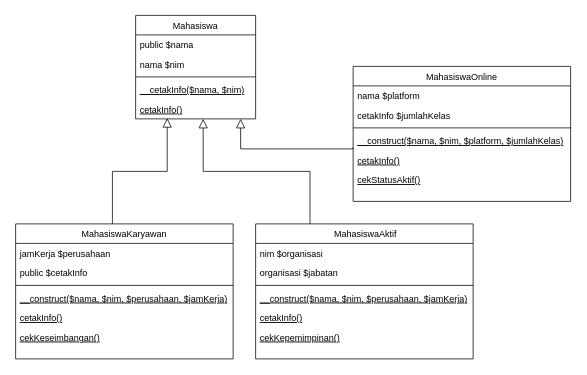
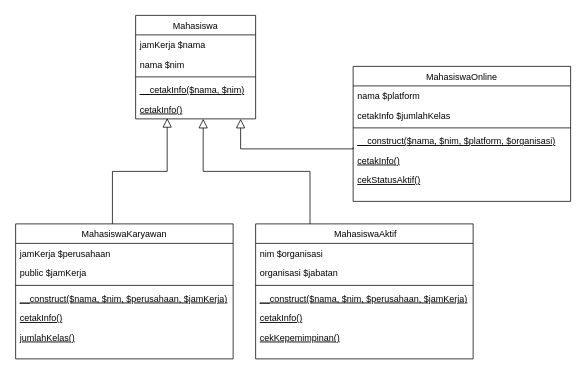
  <mxCell id="0" />
  <mxCell id="1" parent="0" />
  <mxCell id="2" value="Mahasiswa" style="swimlane;fontStyle=0;align=center;verticalAlign=top;childLayout=stackLayout;horizontal=1;startSize=26;horizontalStack=0;resizeParent=1;resizeLast=0;collapsible=1;marginBottom=0;rounded=0;shadow=0;strokeWidth=1;" parent="1" vertex="1"><mxGeometry x="180" y="20" width="160" height="138" as="geometry"><mxRectangle x="130" y="380" width="160" height="26" as="alternateBounds" /></mxGeometry></mxCell>
- <mxCell id="3" value="public $nama" style="text;align=left;verticalAlign=top;spacingLeft=4;spacingRight=4;overflow=hidden;rotatable=0;points=[[0,0.5],[1,0.5]];portConstraint=eastwest;" parent="2" vertex="1"><mxGeometry y="26" width="160" height="26" as="geometry" /></mxCell>
+ <mxCell id="3" value="jamKerja $nama" style="text;align=left;verticalAlign=top;spacingLeft=4;spacingRight=4;overflow=hidden;rotatable=0;points=[[0,0.5],[1,0.5]];portConstraint=eastwest;" parent="2" vertex="1"><mxGeometry y="26" width="160" height="26" as="geometry" /></mxCell>
  <mxCell id="4" value="nama $nim" style="text;align=left;verticalAlign=top;spacingLeft=4;spacingRight=4;overflow=hidden;rotatable=0;points=[[0,0.5],[1,0.5]];portConstraint=eastwest;rounded=0;shadow=0;html=0;" parent="2" vertex="1"><mxGeometry y="52" width="160" height="26" as="geometry" /></mxCell>
  <mxCell id="5" value="" style="line;html=1;strokeWidth=1;align=left;verticalAlign=middle;spacingTop=-1;spacingLeft=3;spacingRight=3;rotatable=0;labelPosition=right;points=[];portConstraint=eastwest;" parent="2" vertex="1"><mxGeometry y="78" width="160" height="8" as="geometry" /></mxCell>
  <mxCell id="6" value="__cetakInfo($nama, $nim)" style="text;align=left;verticalAlign=top;spacingLeft=4;spacingRight=4;overflow=hidden;rotatable=0;points=[[0,0.5],[1,0.5]];portConstraint=eastwest;fontStyle=4" parent="2" vertex="1"><mxGeometry y="86" width="160" height="26" as="geometry" /></mxCell>
  <mxCell id="7" value="cetakInfo()" style="text;align=left;verticalAlign=top;spacingLeft=4;spacingRight=4;overflow=hidden;rotatable=0;points=[[0,0.5],[1,0.5]];portConstraint=eastwest;fontStyle=4" parent="2" vertex="1"><mxGeometry y="112" width="160" height="26" as="geometry" /></mxCell>
  <mxCell id="8" value="" style="endArrow=block;endSize=10;endFill=0;shadow=0;strokeWidth=1;rounded=0;curved=0;edgeStyle=elbowEdgeStyle;elbow=vertical;exitX=0.445;exitY=0;exitDx=0;exitDy=0;exitPerimeter=0;entryX=0.263;entryY=0.962;entryDx=0;entryDy=0;entryPerimeter=0;" parent="1" source="9" target="7" edge="1"><mxGeometry width="160" relative="1" as="geometry"><mxPoint x="190" y="151" as="sourcePoint" /><mxPoint x="230" y="162" as="targetPoint" /></mxGeometry></mxCell>
  <mxCell id="9" value="MahasiswaKaryawan" style="swimlane;fontStyle=0;align=center;verticalAlign=top;childLayout=stackLayout;horizontal=1;startSize=26;horizontalStack=0;resizeParent=1;resizeLast=0;collapsible=1;marginBottom=0;rounded=0;shadow=0;strokeWidth=1;" parent="1" vertex="1"><mxGeometry x="20" y="298" width="290" height="180" as="geometry"><mxRectangle x="130" y="380" width="160" height="26" as="alternateBounds" /></mxGeometry></mxCell>
  <mxCell id="10" value="jamKerja $perusahaan" style="text;align=left;verticalAlign=top;spacingLeft=4;spacingRight=4;overflow=hidden;rotatable=0;points=[[0,0.5],[1,0.5]];portConstraint=eastwest;" parent="9" vertex="1"><mxGeometry y="26" width="290" height="26" as="geometry" /></mxCell>
- <mxCell id="11" value="public $cetakInfo" style="text;align=left;verticalAlign=top;spacingLeft=4;spacingRight=4;overflow=hidden;rotatable=0;points=[[0,0.5],[1,0.5]];portConstraint=eastwest;rounded=0;shadow=0;html=0;" parent="9" vertex="1"><mxGeometry y="52" width="290" height="26" as="geometry" /></mxCell>
+ <mxCell id="11" value="public $jamKerja" style="text;align=left;verticalAlign=top;spacingLeft=4;spacingRight=4;overflow=hidden;rotatable=0;points=[[0,0.5],[1,0.5]];portConstraint=eastwest;rounded=0;shadow=0;html=0;" parent="9" vertex="1"><mxGeometry y="52" width="290" height="26" as="geometry" /></mxCell>
  <mxCell id="12" value="" style="line;html=1;strokeWidth=1;align=left;verticalAlign=middle;spacingTop=-1;spacingLeft=3;spacingRight=3;rotatable=0;labelPosition=right;points=[];portConstraint=eastwest;" parent="9" vertex="1"><mxGeometry y="78" width="290" height="8" as="geometry" /></mxCell>
  <mxCell id="13" value="__construct($nama, $nim, $perusahaan, $jamKerja)" style="text;align=left;verticalAlign=top;spacingLeft=4;spacingRight=4;overflow=hidden;rotatable=0;points=[[0,0.5],[1,0.5]];portConstraint=eastwest;fontStyle=4" parent="9" vertex="1"><mxGeometry y="86" width="290" height="26" as="geometry" /></mxCell>
  <mxCell id="14" value="cetakInfo()" style="text;align=left;verticalAlign=top;spacingLeft=4;spacingRight=4;overflow=hidden;rotatable=0;points=[[0,0.5],[1,0.5]];portConstraint=eastwest;fontStyle=4" vertex="1" parent="9"><mxGeometry y="112" width="290" height="26" as="geometry" /></mxCell>
- <mxCell id="15" value="cekKeseimbangan()" style="text;align=left;verticalAlign=top;spacingLeft=4;spacingRight=4;overflow=hidden;rotatable=0;points=[[0,0.5],[1,0.5]];portConstraint=eastwest;fontStyle=4" vertex="1" parent="9"><mxGeometry y="138" width="290" height="42" as="geometry" /></mxCell>
+ <mxCell id="15" value="jumlahKelas()" style="text;align=left;verticalAlign=top;spacingLeft=4;spacingRight=4;overflow=hidden;rotatable=0;points=[[0,0.5],[1,0.5]];portConstraint=eastwest;fontStyle=4" vertex="1" parent="9"><mxGeometry y="138" width="290" height="42" as="geometry" /></mxCell>
  <mxCell id="16" value=" MahasiswaAktif" style="swimlane;fontStyle=0;align=center;verticalAlign=top;childLayout=stackLayout;horizontal=1;startSize=26;horizontalStack=0;resizeParent=1;resizeLast=0;collapsible=1;marginBottom=0;rounded=0;shadow=0;strokeWidth=1;" parent="1" vertex="1"><mxGeometry x="340" y="298" width="290" height="180" as="geometry"><mxRectangle x="130" y="380" width="160" height="26" as="alternateBounds" /></mxGeometry></mxCell>
  <mxCell id="17" value="nim $organisasi" style="text;align=left;verticalAlign=top;spacingLeft=4;spacingRight=4;overflow=hidden;rotatable=0;points=[[0,0.5],[1,0.5]];portConstraint=eastwest;" parent="16" vertex="1"><mxGeometry y="26" width="290" height="26" as="geometry" /></mxCell>
  <mxCell id="18" value="organisasi $jabatan" style="text;align=left;verticalAlign=top;spacingLeft=4;spacingRight=4;overflow=hidden;rotatable=0;points=[[0,0.5],[1,0.5]];portConstraint=eastwest;rounded=0;shadow=0;html=0;" parent="16" vertex="1"><mxGeometry y="52" width="290" height="26" as="geometry" /></mxCell>
  <mxCell id="19" value="" style="line;html=1;strokeWidth=1;align=left;verticalAlign=middle;spacingTop=-1;spacingLeft=3;spacingRight=3;rotatable=0;labelPosition=right;points=[];portConstraint=eastwest;" parent="16" vertex="1"><mxGeometry y="78" width="290" height="8" as="geometry" /></mxCell>
  <mxCell id="20" value="__construct($nama, $nim, $perusahaan, $jamKerja)" style="text;align=left;verticalAlign=top;spacingLeft=4;spacingRight=4;overflow=hidden;rotatable=0;points=[[0,0.5],[1,0.5]];portConstraint=eastwest;fontStyle=4" vertex="1" parent="16"><mxGeometry y="86" width="290" height="26" as="geometry" /></mxCell>
  <mxCell id="21" value="cetakInfo()" style="text;align=left;verticalAlign=top;spacingLeft=4;spacingRight=4;overflow=hidden;rotatable=0;points=[[0,0.5],[1,0.5]];portConstraint=eastwest;fontStyle=4" vertex="1" parent="16"><mxGeometry y="112" width="290" height="26" as="geometry" /></mxCell>
  <mxCell id="22" value="cekKepemimpinan()" style="text;align=left;verticalAlign=top;spacingLeft=4;spacingRight=4;overflow=hidden;rotatable=0;points=[[0,0.5],[1,0.5]];portConstraint=eastwest;fontStyle=4" vertex="1" parent="16"><mxGeometry y="138" width="290" height="26" as="geometry" /></mxCell>
  <mxCell id="23" value="&#10;__construct($nama, $nim, $organisasi, $jabatan)&#10;&#10;" style="text;align=left;verticalAlign=top;spacingLeft=4;spacingRight=4;overflow=hidden;rotatable=0;points=[[0,0.5],[1,0.5]];portConstraint=eastwest;fontStyle=4" parent="16" vertex="1"><mxGeometry y="164" width="290" height="16" as="geometry" /></mxCell>
  <mxCell id="24" value="" style="endArrow=block;endSize=10;endFill=0;shadow=0;strokeWidth=1;rounded=0;curved=0;edgeStyle=elbowEdgeStyle;elbow=vertical;exitX=0.25;exitY=0;exitDx=0;exitDy=0;entryX=0.563;entryY=1.385;entryDx=0;entryDy=0;entryPerimeter=0;" parent="1" source="16" edge="1"><mxGeometry width="160" relative="1" as="geometry"><mxPoint x="412.5" y="287.99" as="sourcePoint" /><mxPoint x="270.08" y="158" as="targetPoint" /></mxGeometry></mxCell>
  <mxCell id="25" value="MahasiswaOnline" style="swimlane;fontStyle=0;align=center;verticalAlign=top;childLayout=stackLayout;horizontal=1;startSize=26;horizontalStack=0;resizeParent=1;resizeLast=0;collapsible=1;marginBottom=0;rounded=0;shadow=0;strokeWidth=1;" vertex="1" parent="1"><mxGeometry x="470" y="88" width="290" height="180" as="geometry"><mxRectangle x="130" y="380" width="160" height="26" as="alternateBounds" /></mxGeometry></mxCell>
  <mxCell id="26" value="nama $platform" style="text;align=left;verticalAlign=top;spacingLeft=4;spacingRight=4;overflow=hidden;rotatable=0;points=[[0,0.5],[1,0.5]];portConstraint=eastwest;" vertex="1" parent="25"><mxGeometry y="26" width="290" height="26" as="geometry" /></mxCell>
  <mxCell id="27" value="cetakInfo $jumlahKelas" style="text;align=left;verticalAlign=top;spacingLeft=4;spacingRight=4;overflow=hidden;rotatable=0;points=[[0,0.5],[1,0.5]];portConstraint=eastwest;rounded=0;shadow=0;html=0;" vertex="1" parent="25"><mxGeometry y="52" width="290" height="26" as="geometry" /></mxCell>
  <mxCell id="28" value="" style="line;html=1;strokeWidth=1;align=left;verticalAlign=middle;spacingTop=-1;spacingLeft=3;spacingRight=3;rotatable=0;labelPosition=right;points=[];portConstraint=eastwest;" vertex="1" parent="25"><mxGeometry y="78" width="290" height="8" as="geometry" /></mxCell>
- <mxCell id="29" value="__construct($nama, $nim, $platform, $jumlahKelas)" style="text;align=left;verticalAlign=top;spacingLeft=4;spacingRight=4;overflow=hidden;rotatable=0;points=[[0,0.5],[1,0.5]];portConstraint=eastwest;fontStyle=4" vertex="1" parent="25"><mxGeometry y="86" width="290" height="26" as="geometry" /></mxCell>
+ <mxCell id="29" value="__construct($nama, $nim, $platform, $organisasi)" style="text;align=left;verticalAlign=top;spacingLeft=4;spacingRight=4;overflow=hidden;rotatable=0;points=[[0,0.5],[1,0.5]];portConstraint=eastwest;fontStyle=4" vertex="1" parent="25"><mxGeometry y="86" width="290" height="26" as="geometry" /></mxCell>
  <mxCell id="30" value="cetakInfo()" style="text;align=left;verticalAlign=top;spacingLeft=4;spacingRight=4;overflow=hidden;rotatable=0;points=[[0,0.5],[1,0.5]];portConstraint=eastwest;fontStyle=4" vertex="1" parent="25"><mxGeometry y="112" width="290" height="26" as="geometry" /></mxCell>
  <mxCell id="31" value="cekStatusAktif()" style="text;align=left;verticalAlign=top;spacingLeft=4;spacingRight=4;overflow=hidden;rotatable=0;points=[[0,0.5],[1,0.5]];portConstraint=eastwest;fontStyle=4" vertex="1" parent="25"><mxGeometry y="138" width="290" height="26" as="geometry" /></mxCell>
  <mxCell id="32" value="&#10;__construct($nama, $nim, $organisasi, $jabatan)&#10;&#10;" style="text;align=left;verticalAlign=top;spacingLeft=4;spacingRight=4;overflow=hidden;rotatable=0;points=[[0,0.5],[1,0.5]];portConstraint=eastwest;fontStyle=4" vertex="1" parent="25"><mxGeometry y="164" width="290" height="16" as="geometry" /></mxCell>
  <mxCell id="33" value="" style="endArrow=block;endSize=10;endFill=0;shadow=0;strokeWidth=1;rounded=0;curved=0;edgeStyle=elbowEdgeStyle;elbow=vertical;exitX=0;exitY=0.846;exitDx=0;exitDy=0;exitPerimeter=0;entryX=0.875;entryY=1;entryDx=0;entryDy=0;entryPerimeter=0;" edge="1" parent="1" source="29" target="7"><mxGeometry width="160" relative="1" as="geometry"><mxPoint x="360" y="-12" as="sourcePoint" /><mxPoint x="220" y="-12" as="targetPoint" /><Array as="points"><mxPoint x="330" y="198" /></Array></mxGeometry></mxCell>
